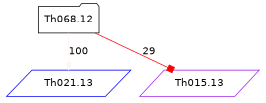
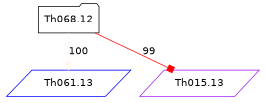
  digraph {
    fontname="DejaVu Sans"
    node [dates=366 fontname="DejaVu Sans" "label.cex"=1 shape=parallelogram year=2013]
    edge [fontname="DejaVu Sans"]
    "Th068.12" [color=black dates=0 shape=folder year=2012]
-   "Th061.13" [color=blue label="Th021.13"]
+   "Th061.13" [color=blue]
    n3 [color=purple label="Th015.13"]
    "Th068.12" -> "Th061.13" [color="#FFF5F0" label=100 weight=100]
-   "Th068.12" -> n3 [arrowhead=box color=red label=29 style=solid weight=99]
+   "Th068.12" -> n3 [arrowhead=box color=red label=99 style=solid weight=99]
  }
